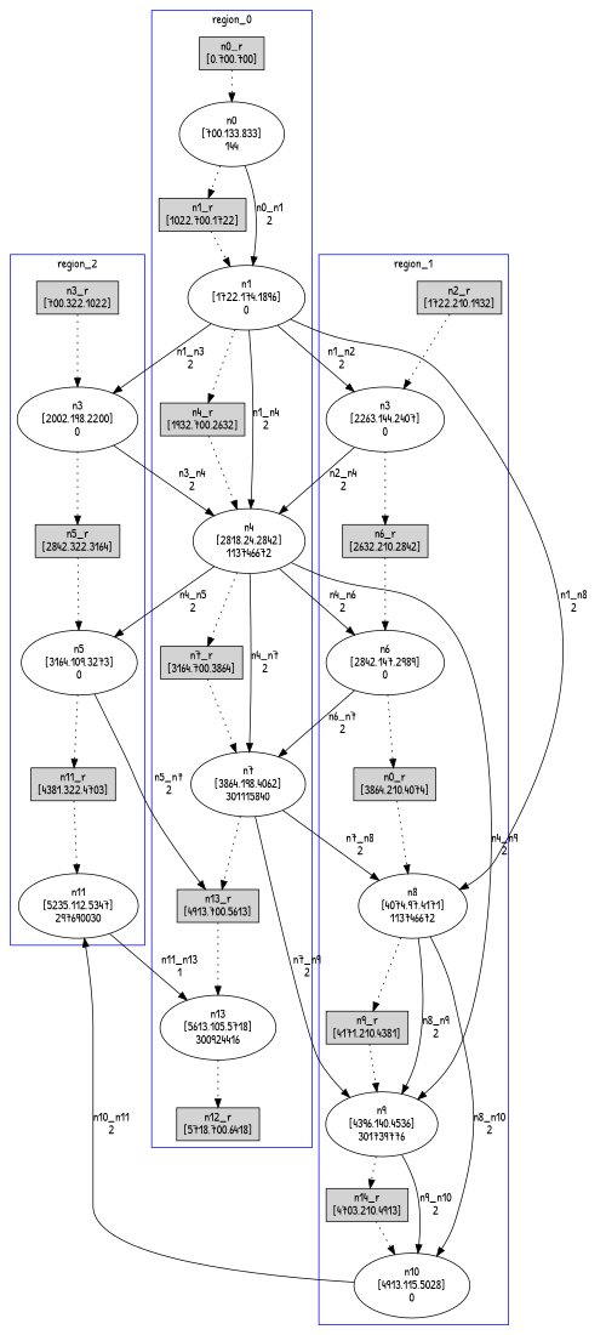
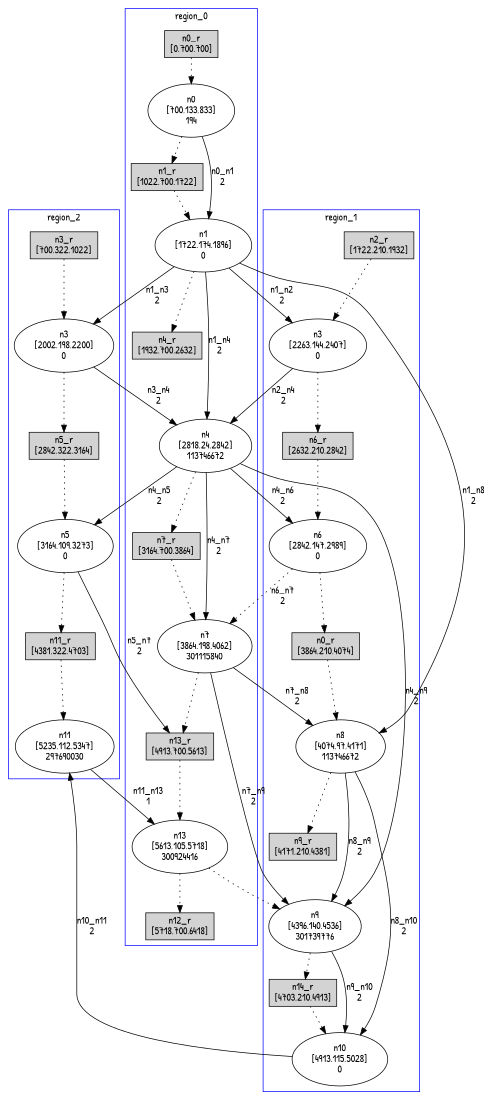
  digraph {
    fontname="Patrick Hand"
    node [fontname="Patrick Hand" shape=box style=filled]
    edge [fontname="Patrick Hand" style=dotted]
    n1 [label="n0_r\n[0,700,700]"]
-   n2 [label="n0\n[700,133,833]\n144" shape="" style=""]
+   n2 [label="n0\n[700,133,833]\n194" shape="" style=""]
    n3 [label="n1_r\n[1022,700,1722]"]
    n4 [label="n1\n[1722,174,1896]\n0" shape="" style=""]
    n5 [label="n4_r\n[1932,700,2632]"]
    n6 [label="n4\n[2818,24,2842]\n113746672" shape="" style=""]
    n7 [label="n7_r\n[3164,700,3864]"]
    n8 [label="n7\n[3864,198,4062]\n301115840" shape="" style=""]
    n9 [label="n13_r\n[4913,700,5613]"]
    n10 [label="n13\n[5613,105,5718]\n300924416" shape="" style=""]
    n11 [label="n12_r\n[5718,700,6418]"]
    n12 [label="n2_r\n[1722,210,1932]"]
    n13 [label="n3\n[2263,144,2407]\n0" shape="" style=""]
    n14 [label="n6_r\n[2632,210,2842]"]
    n15 [label="n6\n[2842,147,2989]\n0" shape="" style=""]
    n16 [label="n0_r\n[3864,210,4074]"]
    n17 [label="n8\n[4074,97,4171]\n113746672" shape="" style=""]
    n18 [label="n9_r\n[4171,210,4381]"]
    n19 [label="n9\n[4396,140,4536]\n301739776" shape="" style=""]
    n20 [label="n14_r\n[4703,210,4913]"]
    n21 [label="n10\n[4913,115,5028]\n0" shape="" style=""]
    n22 [label="n3_r\n[700,322,1022]"]
    n23 [label="n3\n[2002,198,2200]\n0" shape="" style=""]
    n24 [label="n5_r\n[2842,322,3164]"]
    n25 [label="n5\n[3164,109,3273]\n0" shape="" style=""]
    n26 [label="n11_r\n[4381,322,4703]"]
    n27 [label="n11\n[5235,112,5347]\n297690030" shape="" style=""]
    subgraph cluster_1 {
      color=blue
      label=region_0
      stytle=filled
      n1
      n2
      n3
      n4
      n5
      n6
      n7
      n8
      n9
      n10
      n11
    }
    subgraph cluster_2 {
      color=blue
      label=region_1
      stytle=filled
      n12
      n13
      n14
      n15
      n16
      n17
      n18
      n19
      n20
      n21
    }
    subgraph cluster_3 {
      color=blue
      label=region_2
      stytle=filled
      n22
      n23
      n24
      n25
      n26
      n27
    }
    n1 -> n2
    n2 -> n3
    n2 -> n4 [label="n0_n1\n2" style=""]
    n3 -> n4
    n4 -> n5
    n4 -> n6 [label="n1_n4\n2" style=""]
    n4 -> n13 [label="n1_n2\n2" style=""]
    n4 -> n17 [label="n1_n8\n2" style=""]
    n4 -> n23 [label="n1_n3\n2" style=""]
-   n5 -> n6
    n6 -> n7
    n6 -> n8 [label="n4_n7\n2" style=""]
    n6 -> n15 [label="n4_n6\n2" style=""]
    n6 -> n19 [label="n4_n9\n2" style=""]
    n6 -> n25 [label="n4_n5\n2" style=""]
    n7 -> n8
    n8 -> n9
    n8 -> n17 [label="n7_n8\n2" style=""]
    n8 -> n19 [label="n7_n9\n2" style=""]
    n9 -> n10
    n10 -> n11
    n12 -> n13
    n13 -> n6 [label="n2_n4\n2" style=""]
    n13 -> n14
    n14 -> n15
-   n15 -> n8 [label="n6_n7\n2" style=""]
+   n15 -> n8 [label="n6_n7\n2"]
    n15 -> n16
    n16 -> n17
    n17 -> n18
    n17 -> n19 [label="n8_n9\n2" style=""]
    n17 -> n21 [label="n8_n10\n2" style=""]
-   n18 -> n19
+   n10 -> n19
    n19 -> n20
    n19 -> n21 [label="n9_n10\n2" style=""]
    n20 -> n21
    n21 -> n27 [label="n10_n11\n2" style=""]
    n22 -> n23
    n23 -> n6 [label="n3_n4\n2" style=""]
    n23 -> n24
    n24 -> n25
    n25 -> n9 [label="n5_n7\n2" style=""]
    n25 -> n26
    n26 -> n27
    n27 -> n10 [label="n11_n13\n1" style=""]
  }
